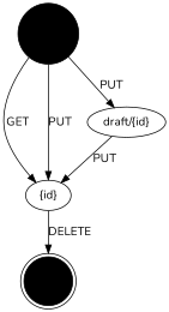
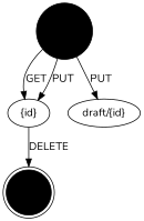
  digraph {
    fontname=Nunito
    node [fontname=Nunito]
    edge [fontname=Nunito]
    initial [color=black shape=circle style=filled width=.25]
    n2 [label="{id}"]
    n3 [label="draft/{id}"]
    end [color=black peripheries=2 shape=circle style=filled width=.25]
    initial -> n2 [label=GET]
    initial -> n2 [label=PUT]
    initial -> n3 [label=PUT]
    n2 -> end [label=DELETE]
-   n3 -> n2 [label=PUT]
  }
